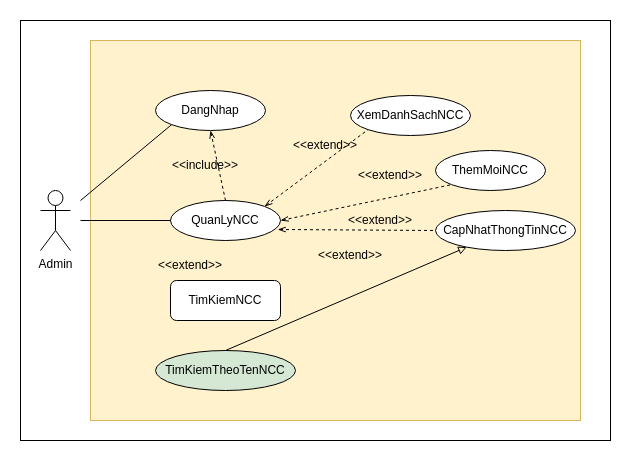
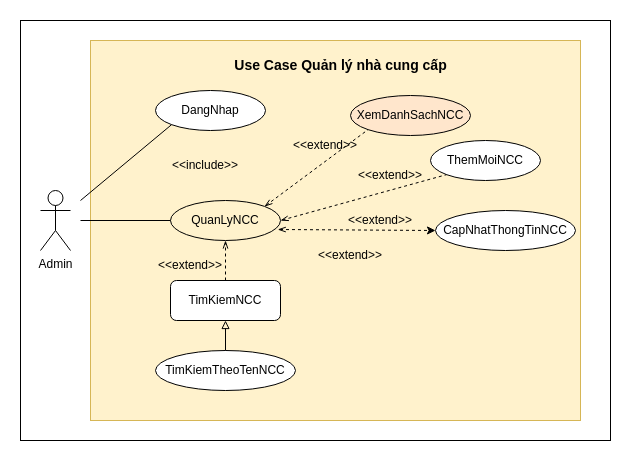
  <mxCell id="0" />
  <mxCell id="1" parent="0" />
  <mxCell id="2" value="" style="rounded=0;whiteSpace=wrap;html=1;" vertex="1" parent="1"><mxGeometry x="20" y="20" width="590" height="420" as="geometry" /></mxCell>
  <mxCell id="3" value="" style="rounded=0;whiteSpace=wrap;html=1;fillColor=#fff2cc;strokeColor=#d6b656;" vertex="1" parent="1"><mxGeometry x="90" y="40" width="490" height="380" as="geometry" /></mxCell>
  <mxCell id="4" value="Admin" style="shape=umlActor;verticalLabelPosition=bottom;verticalAlign=top;html=1;outlineConnect=0;" parent="1" vertex="1"><mxGeometry x="40" y="190" width="30" height="60" as="geometry" /></mxCell>
  <mxCell id="5" value="DangNhap" style="ellipse;whiteSpace=wrap;html=1;" parent="1" vertex="1"><mxGeometry x="155" y="90" width="110" height="40" as="geometry" /></mxCell>
  <mxCell id="6" value="" style="endArrow=none;html=1;rounded=0;entryX=0;entryY=1;entryDx=0;entryDy=0;endFill=0;" parent="1" target="5" edge="1"><mxGeometry width="50" height="50" relative="1" as="geometry"><mxPoint x="80" y="200" as="sourcePoint" /><mxPoint x="390" y="210" as="targetPoint" /></mxGeometry></mxCell>
- <mxCell id="7" value="QuanLyNCC" style="ellipse;whiteSpace=wrap;html=1;" parent="1" vertex="1"><mxGeometry x="170" y="200" width="110" height="40" as="geometry" /></mxCell>
+ <mxCell id="7" value="QuanLyNCC" style="ellipse;whiteSpace=wrap;html=1;fillColor=#fff2cc;" parent="1" vertex="1"><mxGeometry x="170" y="200" width="110" height="40" as="geometry" /></mxCell>
  <mxCell id="8" value="" style="endArrow=none;html=1;rounded=0;entryX=0;entryY=0.5;entryDx=0;entryDy=0;endFill=0;" parent="1" target="7" edge="1"><mxGeometry width="50" height="50" relative="1" as="geometry"><mxPoint x="80" y="220" as="sourcePoint" /><mxPoint x="196" y="134" as="targetPoint" /></mxGeometry></mxCell>
- <mxCell id="9" value="" style="endArrow=openThin;dashed=1;html=1;rounded=0;entryX=0.5;entryY=1;entryDx=0;entryDy=0;exitX=0.5;exitY=0;exitDx=0;exitDy=0;startArrow=none;startFill=0;endFill=0;" parent="1" source="7" target="5" edge="1"><mxGeometry width="50" height="50" relative="1" as="geometry"><mxPoint x="340" y="260" as="sourcePoint" /><mxPoint x="390" y="210" as="targetPoint" /></mxGeometry></mxCell>
  <mxCell id="10" value="&amp;lt;&amp;lt;include&amp;gt;&amp;gt;" style="text;html=1;strokeColor=none;fillColor=none;align=center;verticalAlign=middle;whiteSpace=wrap;rounded=0;" parent="1" vertex="1"><mxGeometry x="175" y="150" width="60" height="30" as="geometry" /></mxCell>
  <mxCell id="11" value="TimKiemNCC" style="whiteSpace=wrap;html=1;rounded=1;" parent="1" vertex="1"><mxGeometry x="170" y="280" width="110" height="40" as="geometry" /></mxCell>
+ <mxCell id="12" value="" style="endArrow=openThin;dashed=1;html=1;rounded=0;exitX=0.5;exitY=0;exitDx=0;exitDy=0;entryX=0.5;entryY=1;entryDx=0;entryDy=0;endFill=0;" parent="1" source="11" target="7" edge="1"><mxGeometry width="50" height="50" relative="1" as="geometry"><mxPoint x="340" y="260" as="sourcePoint" /><mxPoint x="390" y="210" as="targetPoint" /></mxGeometry></mxCell>
  <mxCell id="13" value="&amp;lt;&amp;lt;extend&amp;gt;&amp;gt;" style="text;html=1;strokeColor=none;fillColor=none;align=center;verticalAlign=middle;whiteSpace=wrap;rounded=0;" parent="1" vertex="1"><mxGeometry x="160" y="250" width="60" height="30" as="geometry" /></mxCell>
- <mxCell id="14" value="TimKiemTheoTenNCC" style="ellipse;whiteSpace=wrap;html=1;fillColor=#d5e8d4;" parent="1" vertex="1"><mxGeometry x="155" y="350" width="140" height="40" as="geometry" /></mxCell>
- <mxCell id="15" value="" style="endArrow=block;html=1;rounded=0;exitX=0.5;exitY=0;exitDx=0;exitDy=0;endFill=0;" parent="1" source="14" target="22" edge="1"><mxGeometry width="50" height="50" relative="1" as="geometry"><mxPoint x="340" y="260" as="sourcePoint" /><mxPoint x="390" y="210" as="targetPoint" /></mxGeometry></mxCell>
- <mxCell id="16" value="XemDanhSachNCC" style="ellipse;whiteSpace=wrap;html=1;" parent="1" vertex="1"><mxGeometry x="350" y="95" width="120" height="40" as="geometry" /></mxCell>
+ <mxCell id="14" value="TimKiemTheoTenNCC" style="ellipse;whiteSpace=wrap;html=1;" parent="1" vertex="1"><mxGeometry x="155" y="350" width="140" height="40" as="geometry" /></mxCell>
+ <mxCell id="15" value="" style="endArrow=block;html=1;rounded=0;exitX=0.5;exitY=0;exitDx=0;exitDy=0;entryX=0.5;entryY=1;entryDx=0;entryDy=0;endFill=0;" parent="1" source="14" target="11" edge="1"><mxGeometry width="50" height="50" relative="1" as="geometry"><mxPoint x="340" y="260" as="sourcePoint" /><mxPoint x="390" y="210" as="targetPoint" /></mxGeometry></mxCell>
+ <mxCell id="16" value="XemDanhSachNCC" style="ellipse;whiteSpace=wrap;html=1;fillColor=#ffe6cc;" parent="1" vertex="1"><mxGeometry x="350" y="95" width="120" height="40" as="geometry" /></mxCell>
  <mxCell id="17" value="" style="endArrow=none;dashed=1;html=1;rounded=0;entryX=0;entryY=1;entryDx=0;entryDy=0;startArrow=openThin;startFill=0;" parent="1" target="16" edge="1"><mxGeometry width="50" height="50" relative="1" as="geometry"><mxPoint x="264" y="206" as="sourcePoint" /><mxPoint x="390" y="210" as="targetPoint" /></mxGeometry></mxCell>
  <mxCell id="18" value="&amp;lt;&amp;lt;extend&amp;gt;&amp;gt;" style="text;html=1;strokeColor=none;fillColor=none;align=center;verticalAlign=middle;whiteSpace=wrap;rounded=0;" parent="1" vertex="1"><mxGeometry x="295" y="130" width="60" height="30" as="geometry" /></mxCell>
- <mxCell id="19" value="ThemMoiNCC" style="ellipse;whiteSpace=wrap;html=1;" parent="1" vertex="1"><mxGeometry x="435" y="150" width="110" height="40" as="geometry" /></mxCell>
+ <mxCell id="19" value="ThemMoiNCC" style="ellipse;whiteSpace=wrap;html=1;" parent="1" vertex="1"><mxGeometry x="430" y="140" width="110" height="40" as="geometry" /></mxCell>
  <mxCell id="20" value="" style="endArrow=none;dashed=1;html=1;rounded=0;entryX=0;entryY=1;entryDx=0;entryDy=0;exitX=1;exitY=0.5;exitDx=0;exitDy=0;startArrow=openThin;startFill=0;" parent="1" source="7" target="19" edge="1"><mxGeometry width="50" height="50" relative="1" as="geometry"><mxPoint x="274" y="216" as="sourcePoint" /><mxPoint x="426" y="44" as="targetPoint" /></mxGeometry></mxCell>
  <mxCell id="21" value="&amp;lt;&amp;lt;extend&amp;gt;&amp;gt;" style="text;html=1;strokeColor=none;fillColor=none;align=center;verticalAlign=middle;whiteSpace=wrap;rounded=0;" parent="1" vertex="1"><mxGeometry x="360" y="160" width="60" height="30" as="geometry" /></mxCell>
  <mxCell id="22" value="CapNhatThongTinNCC" style="ellipse;whiteSpace=wrap;html=1;" parent="1" vertex="1"><mxGeometry x="435" y="210" width="140" height="40" as="geometry" /></mxCell>
- <mxCell id="23" value="" style="endArrow=none;dashed=1;html=1;rounded=0;entryX=0;entryY=0.5;entryDx=0;entryDy=0;exitX=0.975;exitY=0.725;exitDx=0;exitDy=0;startArrow=openThin;startFill=0;exitPerimeter=0;" parent="1" source="7" target="22" edge="1"><mxGeometry width="50" height="50" relative="1" as="geometry"><mxPoint x="290" y="230" as="sourcePoint" /><mxPoint x="506" y="134" as="targetPoint" /></mxGeometry></mxCell>
+ <mxCell id="23" value="" style="endArrow=classic;dashed=1;html=1;rounded=0;entryX=0;entryY=0.5;entryDx=0;entryDy=0;exitX=0.975;exitY=0.725;exitDx=0;exitDy=0;startArrow=openThin;startFill=0;exitPerimeter=0;" parent="1" source="7" target="22" edge="1"><mxGeometry width="50" height="50" relative="1" as="geometry"><mxPoint x="290" y="230" as="sourcePoint" /><mxPoint x="506" y="134" as="targetPoint" /></mxGeometry></mxCell>
  <mxCell id="24" value="&amp;lt;&amp;lt;extend&amp;gt;&amp;gt;" style="text;html=1;strokeColor=none;fillColor=none;align=center;verticalAlign=middle;whiteSpace=wrap;rounded=0;" parent="1" vertex="1"><mxGeometry x="350" y="205" width="60" height="30" as="geometry" /></mxCell>
  <mxCell id="25" value="&amp;lt;&amp;lt;extend&amp;gt;&amp;gt;" style="text;html=1;strokeColor=none;fillColor=none;align=center;verticalAlign=middle;whiteSpace=wrap;rounded=0;" parent="1" vertex="1"><mxGeometry x="320" y="240" width="60" height="30" as="geometry" /></mxCell>
+ <mxCell id="26" value="&lt;b&gt;&lt;font style=&quot;font-size: 14px;&quot;&gt;Use Case Quản lý nhà cung cấp&lt;/font&gt;&lt;/b&gt;" style="text;html=1;align=center;verticalAlign=middle;resizable=0;points=[];autosize=1;strokeColor=none;fillColor=none;" vertex="1" parent="1"><mxGeometry x="220" y="50" width="240" height="30" as="geometry" /></mxCell>
